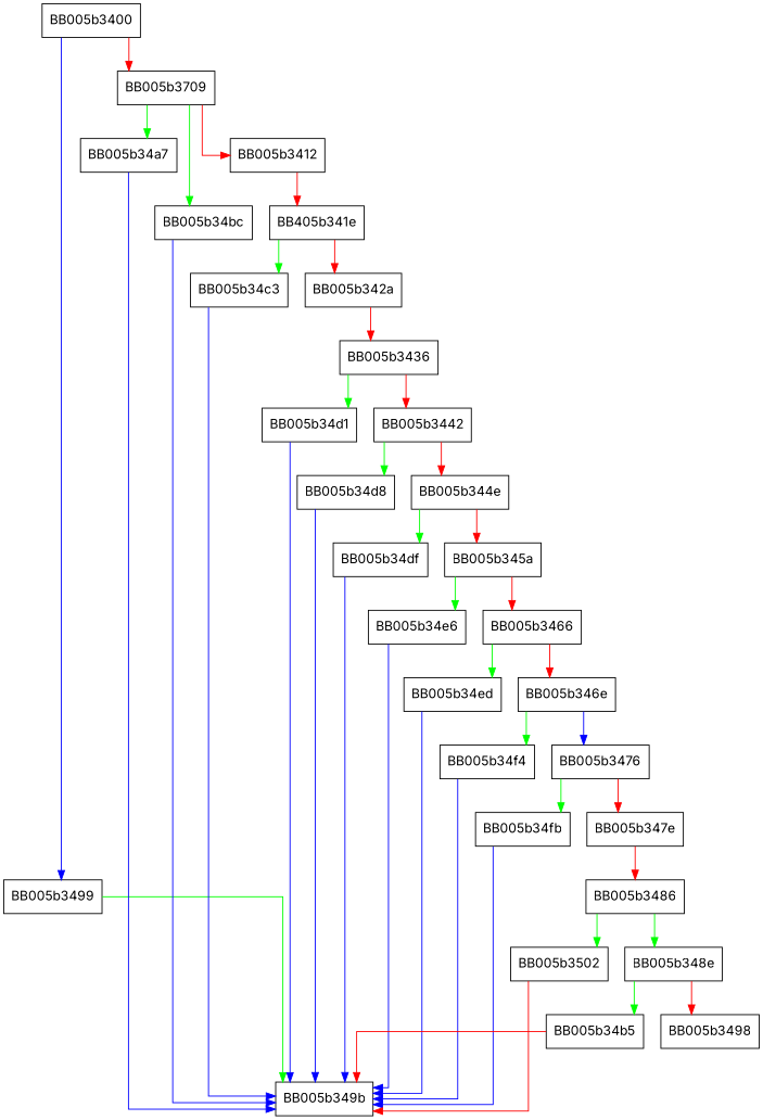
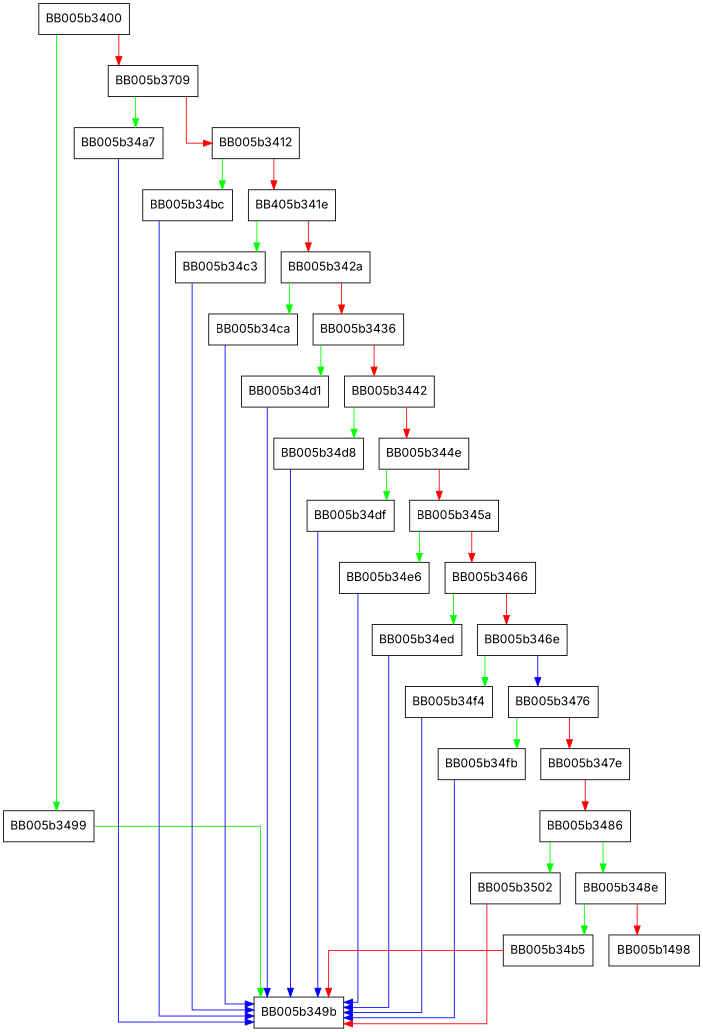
  digraph {
    fontname=Inter
    splines=ortho
    node [fontname=Inter shape=box]
    edge [color=green fontname=Inter]
    BB005b3400
    BB005b3499
    n3 [label=BB005b3709]
    BB005b349b
    BB005b34a7
    BB005b3412
    BB005b34bc
    n8 [label=BB405b341e]
    BB005b34c3
    BB005b342a
+   BB005b34ca
    BB005b3436
    BB005b34d1
    BB005b3442
    BB005b34d8
    BB005b344e
    BB005b34df
    BB005b345a
    BB005b34e6
    BB005b3466
    BB005b34ed
    BB005b346e
    BB005b34f4
    BB005b3476
    BB005b34fb
    BB005b347e
    BB005b3486
    BB005b3502
    BB005b348e
    BB005b34b5
-   BB005b3498
-   BB005b3400 -> BB005b3499 [color=blue]
+   BB005b3498 [label=BB005b1498]
+   BB005b3400 -> BB005b3499
    BB005b3400 -> n3 [color=red]
    BB005b3499 -> BB005b349b
    n3 -> BB005b34a7
    n3 -> BB005b3412 [color=red]
    BB005b34a7 -> BB005b349b [color=blue]
-   n3 -> BB005b34bc
+   BB005b3412 -> BB005b34bc
    BB005b3412 -> n8 [color=red]
    BB005b34bc -> BB005b349b [color=blue]
    n8 -> BB005b34c3
    n8 -> BB005b342a [color=red]
    BB005b34c3 -> BB005b349b [color=blue]
+   BB005b342a -> BB005b34ca
    BB005b342a -> BB005b3436 [color=red]
+   BB005b34ca -> BB005b349b [color=blue]
    BB005b3436 -> BB005b34d1
    BB005b3436 -> BB005b3442 [color=red]
    BB005b34d1 -> BB005b349b [color=blue]
    BB005b3442 -> BB005b34d8
    BB005b3442 -> BB005b344e [color=red]
    BB005b34d8 -> BB005b349b [color=blue]
    BB005b344e -> BB005b34df
    BB005b344e -> BB005b345a [color=red]
    BB005b34df -> BB005b349b [color=blue]
    BB005b345a -> BB005b34e6
    BB005b345a -> BB005b3466 [color=red]
    BB005b34e6 -> BB005b349b [color=blue]
    BB005b3466 -> BB005b34ed
    BB005b3466 -> BB005b346e [color=red]
    BB005b34ed -> BB005b349b [color=blue]
    BB005b346e -> BB005b34f4
    BB005b346e -> BB005b3476 [color=blue]
    BB005b34f4 -> BB005b349b [color=blue]
    BB005b3476 -> BB005b34fb
    BB005b3476 -> BB005b347e [color=red]
    BB005b34fb -> BB005b349b [color=blue]
    BB005b347e -> BB005b3486 [color=red]
    BB005b3486 -> BB005b3502
    BB005b3486 -> BB005b348e
    BB005b3502 -> BB005b349b [color=red]
    BB005b348e -> BB005b34b5
    BB005b348e -> BB005b3498 [color=red]
    BB005b34b5 -> BB005b349b [color=red]
  }
